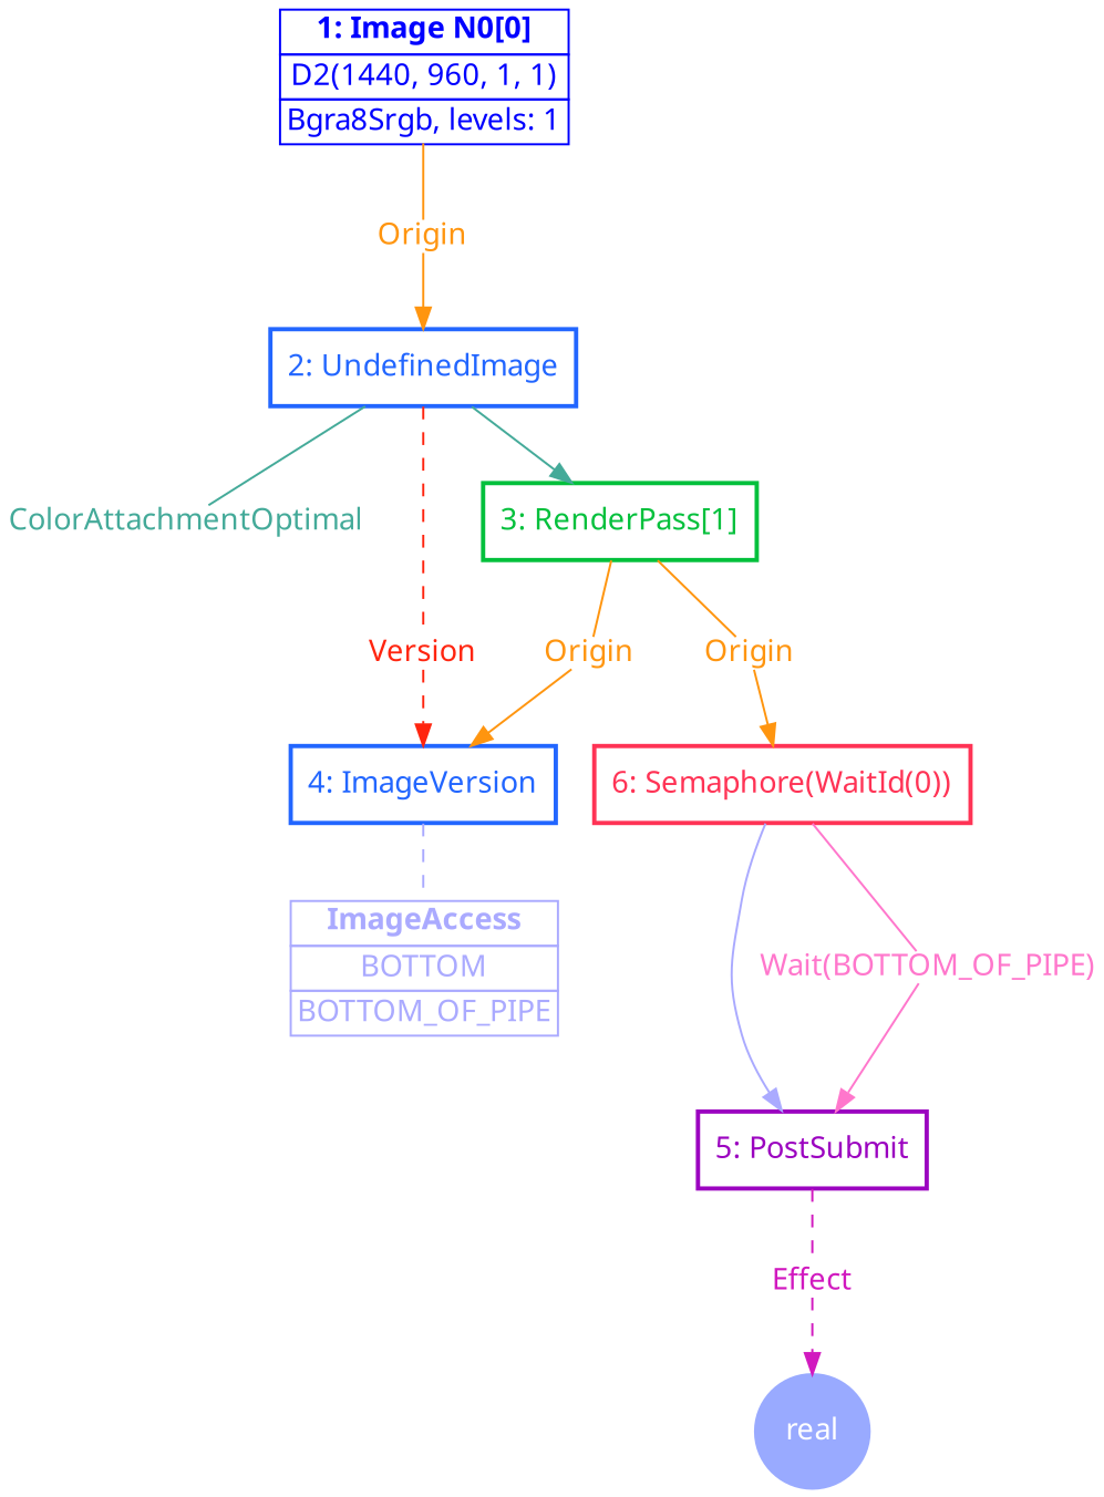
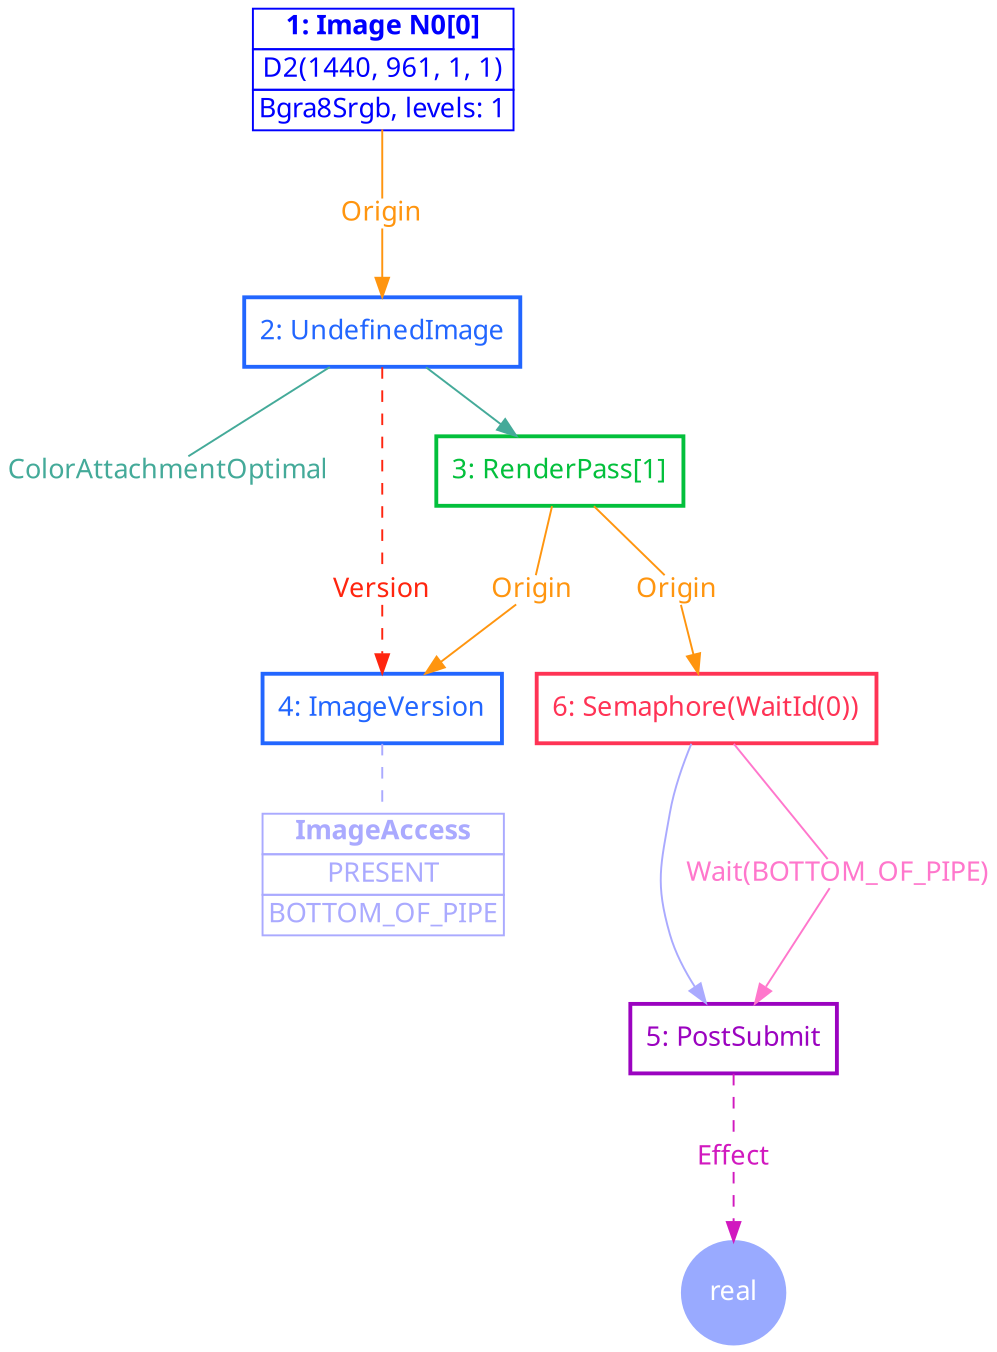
  digraph {
    fontname="Noto Sans"
    node [color="#ff950f" fontname="Noto Sans" shape=plain style=rounded]
    edge [arrowhead=none color="#ff950f" fontname="Noto Sans" style=filled]
    n1 [color="#99aaff" label=<<font color="#99aaff"><font color="white">real</font></font>> shape=circle style=filled]
-   n2 [color="#0000ff" label=<<font color="#0000ff"><table border='0' cellborder='1' cellspacing='0'><tr><td><b>1: Image N0[0]</b></td></tr><tr><td>D2(1440, 960, 1, 1)</td></tr><tr><td>Bgra8Srgb, levels: 1</td></tr></table></font>> style=bold]
+   n2 [color="#0000ff" label=<<font color="#0000ff"><table border='0' cellborder='1' cellspacing='0'><tr><td><b>1: Image N0[0]</b></td></tr><tr><td>D2(1440, 961, 1, 1)</td></tr><tr><td>Bgra8Srgb, levels: 1</td></tr></table></font>> style=bold]
    n3 [label=<<font color="#ff950f">Origin</font>>]
    n4 [color="#2266ff" label=<<font color="#2266ff">2: UndefinedImage</font>> shape=box style=bold]
    n5 [color="#44aa99" label=<<font color="#44aa99">ColorAttachmentOptimal</font>>]
    n6 [color="#ff250f" label=<<font color="#ff250f">Version</font>>]
    n7 [color="#03c03c" label=<<font color="#03c03c">3: RenderPass[1]</font>> shape=box style=bold]
    n8 [color="#2266ff" label=<<font color="#2266ff">4: ImageVersion</font>> shape=box style=bold]
    n9 [label=<<font color="#ff950f">Origin</font>>]
    n10 [label=<<font color="#ff950f">Origin</font>>]
    n11 [color="#ff3355" label=<<font color="#ff3355">6: Semaphore(WaitId(0))</font>> shape=box style=bold]
-   n12 [color="#aaaaff" label=<<font color="#aaaaff"><table border='0' cellborder='1' cellspacing='0'><tr><td><b>ImageAccess</b></td></tr><tr><td>BOTTOM</td></tr><tr><td>BOTTOM_OF_PIPE</td></tr></table></font>>]
+   n12 [color="#aaaaff" label=<<font color="#aaaaff"><table border='0' cellborder='1' cellspacing='0'><tr><td><b>ImageAccess</b></td></tr><tr><td>PRESENT</td></tr><tr><td>BOTTOM_OF_PIPE</td></tr></table></font>>]
    n13 [color="#9b03c0" label=<<font color="#9b03c0">5: PostSubmit</font>> shape=box style=bold]
    n14 [color="#d119bf" label=<<font color="#d119bf">Effect</font>>]
    n15 [color="#ff77cc" label=<<font color="#ff77cc">Wait(BOTTOM_OF_PIPE)</font>>]
    n2 -> n3
    n3 -> n4 [arrowhead=normal]
    n4 -> n5 [color="#44aa99"]
    n4 -> n6 [color="#ff250f" style=dashed]
    n4 -> n7 [arrowhead=normal color="#44aa99"]
    n6 -> n8 [arrowhead=normal color="#ff250f" style=dashed]
    n7 -> n9
    n7 -> n10
    n8 -> n12 [color="#aaaaff" style=dashed]
    n9 -> n8 [arrowhead=normal]
    n10 -> n11 [arrowhead=normal]
    n11 -> n13 [arrowhead=normal color="#aaaaff"]
    n11 -> n15 [color="#ff77cc"]
    n13 -> n14 [color="#d119bf" style=dashed]
    n14 -> n1 [arrowhead=normal color="#d119bf" style=dashed]
    n15 -> n13 [arrowhead=normal color="#ff77cc"]
  }
